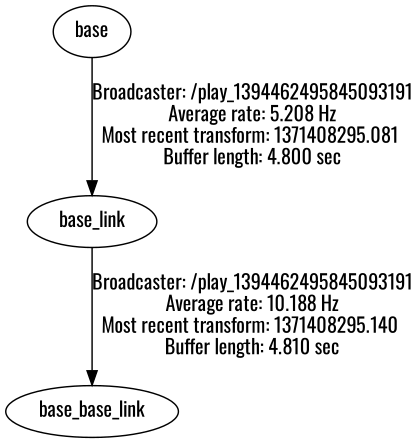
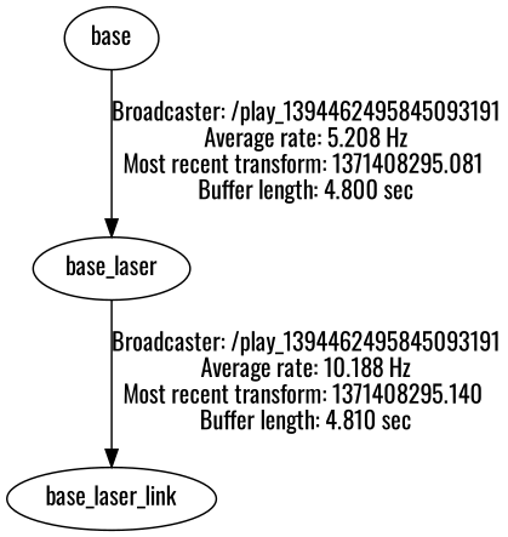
  digraph {
    fontname=Oswald
    node [fontname=Oswald]
    edge [fontname=Oswald]
-   base_link
-   base_laser_link [label=base_base_link]
+   base_link [label=base_laser]
+   base_laser_link
    n3 [label=base]
    base_link -> base_laser_link [label="Broadcaster: /play_1394462495845093191\nAverage rate: 10.188 Hz\nMost recent transform: 1371408295.140 \nBuffer length: 4.810 sec\n"]
    n3 -> base_link [label="Broadcaster: /play_1394462495845093191\nAverage rate: 5.208 Hz\nMost recent transform: 1371408295.081 \nBuffer length: 4.800 sec\n"]
  }
